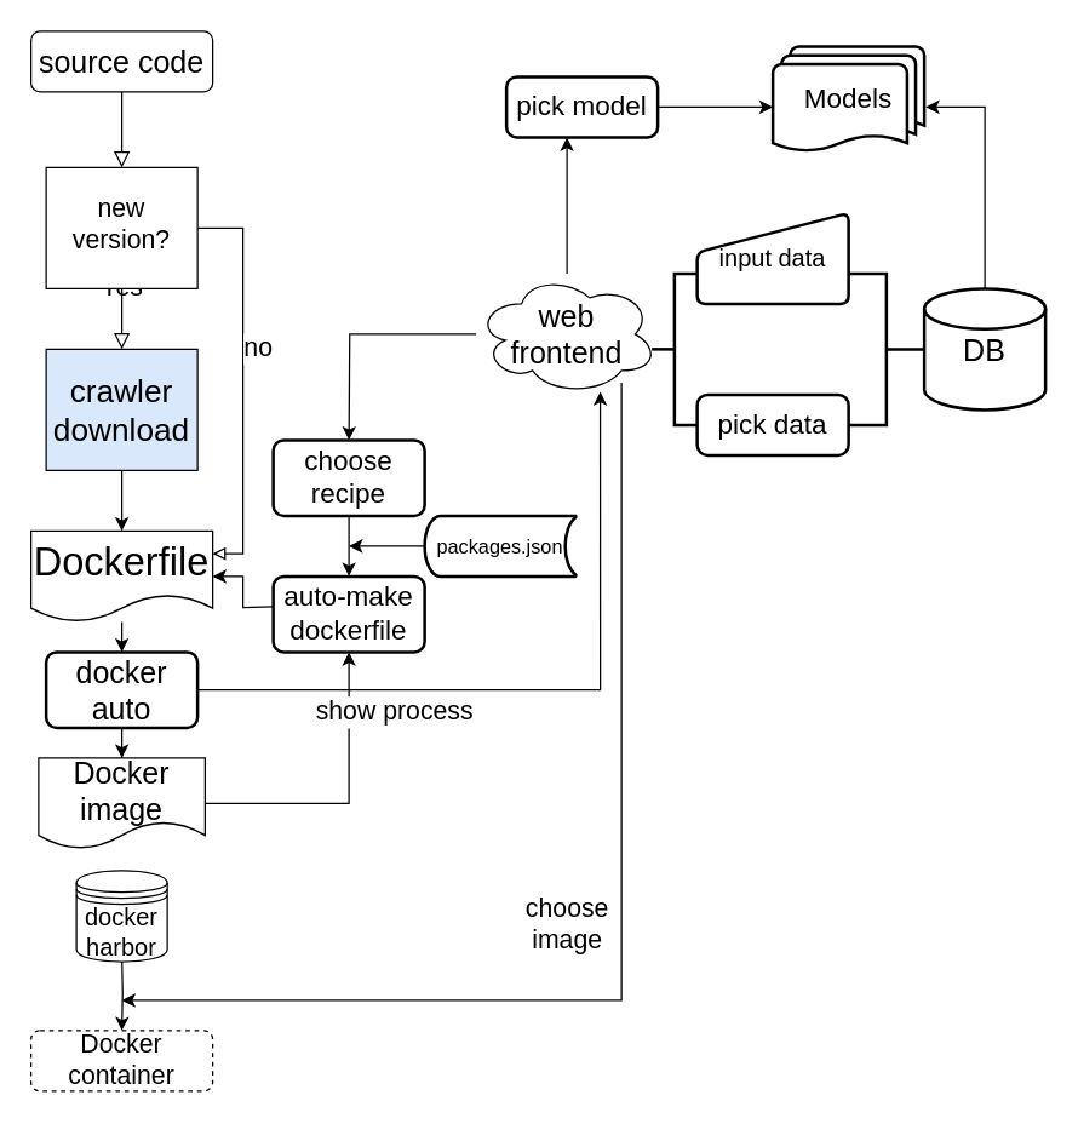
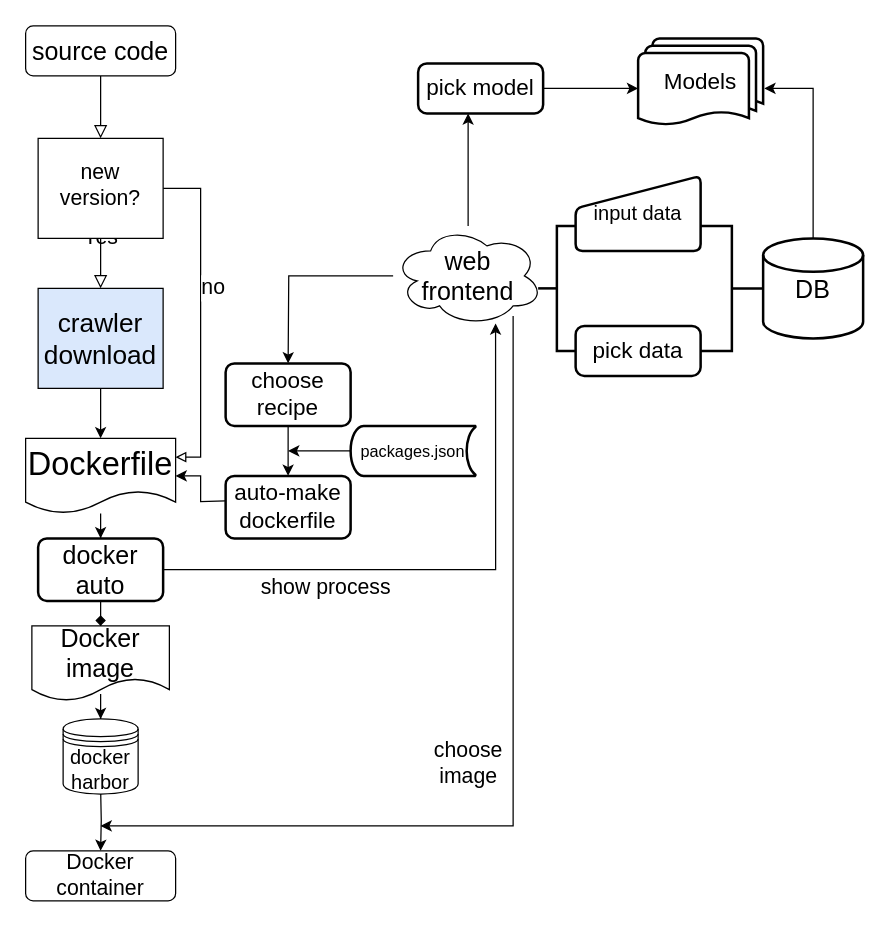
  <mxCell id="0" />
  <mxCell id="1" parent="0" />
  <mxCell id="2" value="" style="rounded=0;html=1;jettySize=auto;orthogonalLoop=1;fontSize=11;endArrow=block;endFill=0;endSize=8;strokeWidth=1;shadow=0;labelBackgroundColor=none;edgeStyle=orthogonalEdgeStyle;" parent="1" source="3" target="6" edge="1"><mxGeometry relative="1" as="geometry" /></mxCell>
  <mxCell id="3" value="&lt;font style=&quot;font-size: 20px&quot;&gt;source code&lt;/font&gt;" style="rounded=1;whiteSpace=wrap;html=1;fontSize=12;glass=0;strokeWidth=1;shadow=0;" parent="1" vertex="1"><mxGeometry x="20" y="20" width="120" height="40" as="geometry" /></mxCell>
  <mxCell id="4" value="&lt;font style=&quot;font-size: 17px&quot;&gt;Yes&lt;/font&gt;" style="rounded=0;html=1;jettySize=auto;orthogonalLoop=1;fontSize=11;endArrow=block;endFill=0;endSize=8;strokeWidth=1;shadow=0;labelBackgroundColor=none;edgeStyle=orthogonalEdgeStyle;" parent="1" source="6" edge="1"><mxGeometry y="20" relative="1" as="geometry"><mxPoint as="offset" /><mxPoint x="80" y="230" as="targetPoint" /></mxGeometry></mxCell>
  <mxCell id="5" value="&lt;font style=&quot;font-size: 17px&quot;&gt;no&lt;/font&gt;" style="edgeStyle=orthogonalEdgeStyle;rounded=0;orthogonalLoop=1;jettySize=auto;html=1;entryX=1;entryY=0.25;entryDx=0;entryDy=0;endArrow=block;endFill=0;" parent="1" source="6" target="11" edge="1"><mxGeometry x="-0.17" y="10" relative="1" as="geometry"><Array as="points"><mxPoint x="160" y="150" /><mxPoint x="160" y="365" /></Array><mxPoint as="offset" /></mxGeometry></mxCell>
  <mxCell id="6" value="&lt;font style=&quot;font-size: 17px&quot;&gt;new&lt;br&gt;version?&lt;/font&gt;" style="whiteSpace=wrap;html=1;shadow=0;fontFamily=Helvetica;fontSize=12;align=center;strokeWidth=1;spacing=6;spacingTop=-4;rounded=0;" parent="1" vertex="1"><mxGeometry x="30" y="110" width="100" height="80" as="geometry" /></mxCell>
- <mxCell id="7" value="&lt;font style=&quot;font-size: 17px&quot;&gt;Docker&lt;br&gt;container&lt;/font&gt;" style="rounded=1;whiteSpace=wrap;html=1;fontSize=12;glass=0;strokeWidth=1;shadow=0;dashed=1;" parent="1" vertex="1"><mxGeometry x="20" y="680" width="120" height="40" as="geometry" /></mxCell>
+ <mxCell id="7" value="&lt;font style=&quot;font-size: 17px&quot;&gt;Docker&lt;br&gt;container&lt;/font&gt;" style="rounded=1;whiteSpace=wrap;html=1;fontSize=12;glass=0;strokeWidth=1;shadow=0;" parent="1" vertex="1"><mxGeometry x="20" y="680" width="120" height="40" as="geometry" /></mxCell>
  <mxCell id="8" style="edgeStyle=orthogonalEdgeStyle;rounded=0;orthogonalLoop=1;jettySize=auto;html=1;entryX=0.5;entryY=0;entryDx=0;entryDy=0;" parent="1" source="9" target="11" edge="1"><mxGeometry relative="1" as="geometry" /></mxCell>
  <mxCell id="9" value="&lt;font style=&quot;font-size: 21px&quot;&gt;crawler&lt;br&gt;download&lt;/font&gt;" style="rounded=0;whiteSpace=wrap;html=1;fillColor=#dae8fc;" parent="1" vertex="1"><mxGeometry x="30" y="230" width="100" height="80" as="geometry" /></mxCell>
  <mxCell id="10" style="edgeStyle=orthogonalEdgeStyle;rounded=0;orthogonalLoop=1;jettySize=auto;html=1;" parent="1" source="11" target="25" edge="1"><mxGeometry relative="1" as="geometry" /></mxCell>
  <mxCell id="11" value="&lt;font style=&quot;font-size: 26px&quot;&gt;Dockerfile&lt;/font&gt;" style="shape=document;whiteSpace=wrap;html=1;boundedLbl=1;" parent="1" vertex="1"><mxGeometry x="20" y="350" width="120" height="60" as="geometry" /></mxCell>
  <mxCell id="12" style="edgeStyle=orthogonalEdgeStyle;rounded=0;orthogonalLoop=1;jettySize=auto;html=1;entryX=0.5;entryY=0;entryDx=0;entryDy=0;" parent="1" target="7" edge="1"><mxGeometry relative="1" as="geometry"><mxPoint x="80" y="630" as="sourcePoint" /></mxGeometry></mxCell>
- <mxCell id="13" style="edgeStyle=orthogonalEdgeStyle;rounded=0;orthogonalLoop=1;jettySize=auto;html=1;" parent="1" source="15" target="37" edge="1"><mxGeometry relative="1" as="geometry" /></mxCell>
+ <mxCell id="13" style="edgeStyle=orthogonalEdgeStyle;rounded=0;orthogonalLoop=1;jettySize=auto;html=1;entryX=0.5;entryY=0;entryDx=0;entryDy=0;" parent="1" source="15" target="16" edge="1"><mxGeometry relative="1" as="geometry" /></mxCell>
  <mxCell id="14" value="&lt;font style=&quot;font-size: 17px&quot;&gt;show process&lt;/font&gt;" style="edgeStyle=orthogonalEdgeStyle;rounded=0;orthogonalLoop=1;jettySize=auto;html=1;entryX=0.683;entryY=0.975;entryDx=0;entryDy=0;entryPerimeter=0;startArrow=none;startFill=0;endArrow=classic;endFill=1;exitX=1;exitY=0.5;exitDx=0;exitDy=0;" parent="1" source="25" target="20" edge="1"><mxGeometry x="-0.438" y="-15" relative="1" as="geometry"><mxPoint as="offset" /></mxGeometry></mxCell>
  <mxCell id="15" value="&lt;font style=&quot;font-size: 20px&quot;&gt;Docker&lt;br&gt;image&lt;/font&gt;" style="shape=document;whiteSpace=wrap;html=1;boundedLbl=1;" parent="1" vertex="1"><mxGeometry x="25" y="500" width="110" height="60" as="geometry" /></mxCell>
  <mxCell id="16" value="&lt;font style=&quot;font-size: 16px&quot;&gt;docker&lt;br&gt;harbor&lt;/font&gt;" style="shape=datastore;whiteSpace=wrap;html=1;" parent="1" vertex="1"><mxGeometry x="50" y="574.5" width="60" height="60" as="geometry" /></mxCell>
  <mxCell id="17" style="edgeStyle=orthogonalEdgeStyle;rounded=0;orthogonalLoop=1;jettySize=auto;html=1;" parent="1" source="20" edge="1"><mxGeometry relative="1" as="geometry"><mxPoint x="230" y="290" as="targetPoint" /></mxGeometry></mxCell>
  <mxCell id="18" value="&lt;font style=&quot;font-size: 17px&quot;&gt;choose&lt;br&gt;image&lt;/font&gt;" style="edgeStyle=orthogonalEdgeStyle;rounded=0;orthogonalLoop=1;jettySize=auto;html=1;" parent="1" source="20" edge="1"><mxGeometry x="-0.03" y="-36" relative="1" as="geometry"><mxPoint x="80" y="660" as="targetPoint" /><Array as="points"><mxPoint x="410" y="660" /></Array><mxPoint as="offset" /></mxGeometry></mxCell>
  <mxCell id="19" style="edgeStyle=orthogonalEdgeStyle;rounded=0;orthogonalLoop=1;jettySize=auto;html=1;entryX=0.4;entryY=1;entryDx=0;entryDy=0;entryPerimeter=0;startArrow=none;startFill=0;endArrow=classic;endFill=1;" parent="1" source="20" target="34" edge="1"><mxGeometry relative="1" as="geometry" /></mxCell>
  <mxCell id="20" value="&lt;font style=&quot;font-size: 20px&quot;&gt;web&lt;br&gt;frontend&lt;/font&gt;" style="ellipse;shape=cloud;whiteSpace=wrap;html=1;" parent="1" vertex="1"><mxGeometry x="314" y="180" width="120" height="80" as="geometry" /></mxCell>
  <mxCell id="21" style="edgeStyle=orthogonalEdgeStyle;rounded=0;orthogonalLoop=1;jettySize=auto;html=1;entryX=1;entryY=0.5;entryDx=0;entryDy=0;" parent="1" target="11" edge="1"><mxGeometry relative="1" as="geometry"><mxPoint x="180" y="400" as="sourcePoint" /></mxGeometry></mxCell>
  <mxCell id="22" style="edgeStyle=orthogonalEdgeStyle;rounded=0;orthogonalLoop=1;jettySize=auto;html=1;" parent="1" source="23" edge="1"><mxGeometry relative="1" as="geometry"><mxPoint x="230" y="360" as="targetPoint" /></mxGeometry></mxCell>
  <mxCell id="23" value="&lt;font style=&quot;font-size: 13px&quot;&gt;packages.json&lt;/font&gt;" style="strokeWidth=2;html=1;shape=mxgraph.flowchart.stored_data;whiteSpace=wrap;" parent="1" vertex="1"><mxGeometry x="280" y="340" width="100" height="40" as="geometry" /></mxCell>
- <mxCell id="24" style="edgeStyle=orthogonalEdgeStyle;rounded=0;orthogonalLoop=1;jettySize=auto;html=1;" parent="1" source="25" target="15" edge="1"><mxGeometry relative="1" as="geometry" /></mxCell>
+ <mxCell id="24" style="edgeStyle=orthogonalEdgeStyle;rounded=0;orthogonalLoop=1;jettySize=auto;html=1;endArrow=diamond;" parent="1" source="25" target="15" edge="1"><mxGeometry relative="1" as="geometry" /></mxCell>
  <mxCell id="25" value="&lt;font style=&quot;font-size: 20px&quot;&gt;docker&lt;br&gt;auto&lt;/font&gt;" style="rounded=1;whiteSpace=wrap;html=1;absoluteArcSize=1;arcSize=14;strokeWidth=2;" parent="1" vertex="1"><mxGeometry x="30" y="430" width="100" height="50" as="geometry" /></mxCell>
  <mxCell id="26" style="edgeStyle=orthogonalEdgeStyle;rounded=0;orthogonalLoop=1;jettySize=auto;html=1;startArrow=none;startFill=0;endArrow=classic;endFill=1;" parent="1" source="27" edge="1"><mxGeometry relative="1" as="geometry"><mxPoint x="611" y="70" as="targetPoint" /><Array as="points"><mxPoint x="650" y="70" /></Array></mxGeometry></mxCell>
  <mxCell id="27" value="&lt;font style=&quot;font-size: 20px&quot;&gt;DB&lt;/font&gt;" style="strokeWidth=2;html=1;shape=mxgraph.flowchart.database;whiteSpace=wrap;" parent="1" vertex="1"><mxGeometry x="610" y="190" width="80" height="80" as="geometry" /></mxCell>
  <mxCell id="28" value="&lt;font style=&quot;font-size: 18px&quot;&gt;Models&lt;/font&gt;" style="strokeWidth=2;html=1;shape=mxgraph.flowchart.multi-document;whiteSpace=wrap;" parent="1" vertex="1"><mxGeometry x="510" y="30" width="100" height="70" as="geometry" /></mxCell>
  <mxCell id="29" value="&lt;font style=&quot;font-size: 16px&quot;&gt;input data&lt;/font&gt;" style="html=1;strokeWidth=2;shape=manualInput;whiteSpace=wrap;rounded=1;size=26;arcSize=11;" parent="1" vertex="1"><mxGeometry x="460" y="140" width="100" height="60" as="geometry" /></mxCell>
  <mxCell id="30" value="" style="strokeWidth=2;html=1;shape=mxgraph.flowchart.annotation_2;align=left;labelPosition=right;pointerEvents=1;" parent="1" vertex="1"><mxGeometry x="430" y="180" width="30" height="100" as="geometry" /></mxCell>
  <mxCell id="31" value="&lt;font style=&quot;font-size: 18px&quot;&gt;pick data&lt;/font&gt;" style="rounded=1;whiteSpace=wrap;html=1;absoluteArcSize=1;arcSize=14;strokeWidth=2;" parent="1" vertex="1"><mxGeometry x="460" y="260" width="100" height="40" as="geometry" /></mxCell>
  <mxCell id="32" value="" style="strokeWidth=2;html=1;shape=mxgraph.flowchart.annotation_2;align=left;labelPosition=right;pointerEvents=1;rotation=-180;" parent="1" vertex="1"><mxGeometry x="560" y="180" width="50" height="100" as="geometry" /></mxCell>
  <mxCell id="33" style="edgeStyle=orthogonalEdgeStyle;rounded=0;orthogonalLoop=1;jettySize=auto;html=1;startArrow=none;startFill=0;endArrow=classic;endFill=1;" parent="1" source="34" edge="1"><mxGeometry relative="1" as="geometry"><mxPoint x="510" y="70" as="targetPoint" /></mxGeometry></mxCell>
  <mxCell id="34" value="&lt;font style=&quot;font-size: 18px&quot;&gt;pick model&lt;/font&gt;" style="rounded=1;whiteSpace=wrap;html=1;absoluteArcSize=1;arcSize=14;strokeWidth=2;" parent="1" vertex="1"><mxGeometry x="334" y="50" width="100" height="40" as="geometry" /></mxCell>
  <mxCell id="35" style="edgeStyle=orthogonalEdgeStyle;rounded=0;orthogonalLoop=1;jettySize=auto;html=1;startArrow=none;startFill=0;endArrow=classic;endFill=1;" parent="1" source="36" target="37" edge="1"><mxGeometry relative="1" as="geometry" /></mxCell>
  <mxCell id="36" value="&lt;font style=&quot;font-size: 18px&quot;&gt;choose&lt;br&gt;recipe&lt;/font&gt;" style="rounded=1;whiteSpace=wrap;html=1;absoluteArcSize=1;arcSize=14;strokeWidth=2;" parent="1" vertex="1"><mxGeometry x="180" y="290" width="100" height="50" as="geometry" /></mxCell>
  <mxCell id="37" value="&lt;font style=&quot;font-size: 18px&quot;&gt;auto-make&lt;br&gt;dockerfile&lt;/font&gt;" style="rounded=1;whiteSpace=wrap;html=1;absoluteArcSize=1;arcSize=14;strokeWidth=2;" parent="1" vertex="1"><mxGeometry x="180" y="380" width="100" height="50" as="geometry" /></mxCell>
